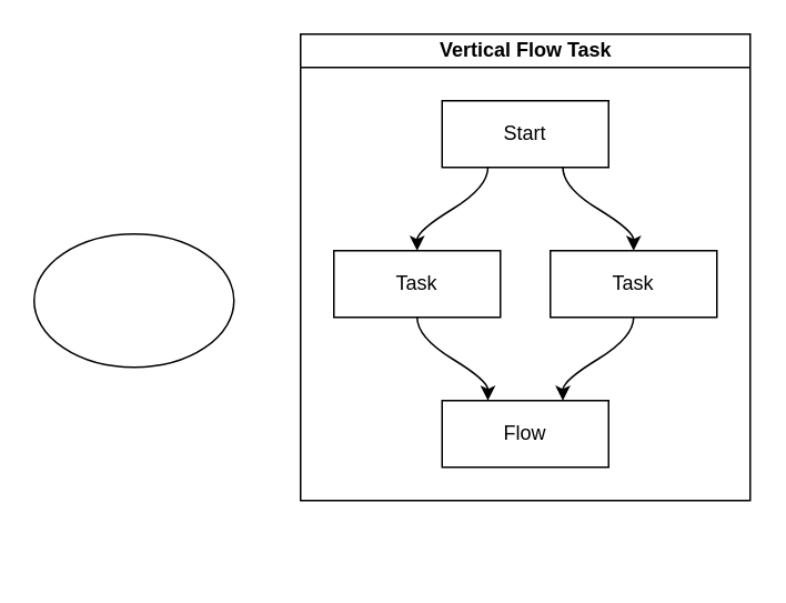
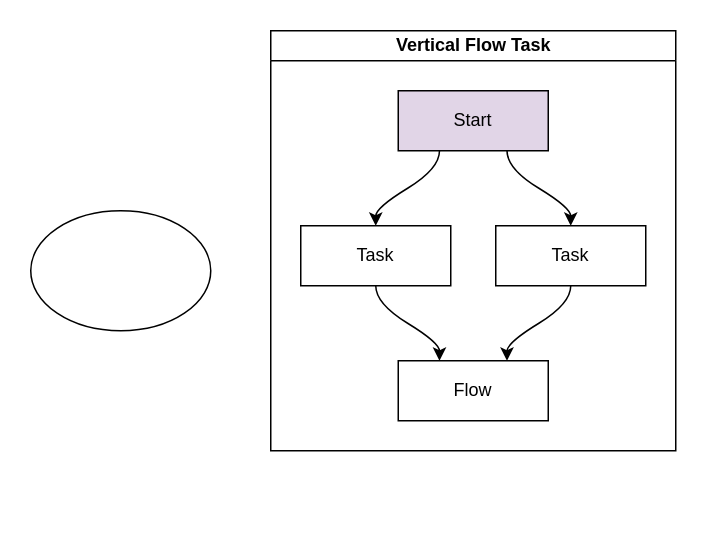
  <mxCell id="0" />
  <mxCell id="1" parent="0" />
  <mxCell id="2" value="" style="shape=curlyBracket;whiteSpace=wrap;html=1;rounded=1;size=0;" vertex="1" parent="1"><mxGeometry x="220" y="120" height="220" as="geometry" /></mxCell>
  <mxCell id="3" value="" style="ellipse;whiteSpace=wrap;html=1;" vertex="1" parent="1"><mxGeometry x="20" y="140" width="120" height="80" as="geometry" /></mxCell>
  <mxCell id="4" value="Vertical Flow Task" style="swimlane;html=1;startSize=20;horizontal=1;childLayout=flowLayout;flowOrientation=north;resizable=0;interRankCellSpacing=50;containerType=tree;" vertex="1" parent="1"><mxGeometry x="180" y="20" width="270" height="280" as="geometry" /></mxCell>
- <mxCell id="5" value="Start" style="whiteSpace=wrap;html=1;" vertex="1" parent="4"><mxGeometry x="85" y="40" width="100" height="40" as="geometry" /></mxCell>
+ <mxCell id="5" value="Start" style="whiteSpace=wrap;html=1;fillColor=#e1d5e7;" vertex="1" parent="4"><mxGeometry x="85" y="40" width="100" height="40" as="geometry" /></mxCell>
  <mxCell id="6" value="Task" style="whiteSpace=wrap;html=1;" vertex="1" parent="4"><mxGeometry x="20" y="130" width="100" height="40" as="geometry" /></mxCell>
  <mxCell id="7" value="" style="html=1;curved=1;noEdgeStyle=1;orthogonal=1;" edge="1" parent="4" source="5" target="6"><mxGeometry relative="1" as="geometry"><Array as="points"><mxPoint x="112.5" y="92" /><mxPoint x="70" y="118" /></Array></mxGeometry></mxCell>
  <mxCell id="8" value="Task" style="whiteSpace=wrap;html=1;" vertex="1" parent="4"><mxGeometry x="150" y="130" width="100" height="40" as="geometry" /></mxCell>
  <mxCell id="9" value="" style="html=1;curved=1;noEdgeStyle=1;orthogonal=1;" edge="1" parent="4" source="5" target="8"><mxGeometry relative="1" as="geometry"><Array as="points"><mxPoint x="157.5" y="92" /><mxPoint x="200" y="118" /></Array></mxGeometry></mxCell>
  <mxCell id="10" value="Flow" style="whiteSpace=wrap;html=1;" vertex="1" parent="4"><mxGeometry x="85" y="220" width="100" height="40" as="geometry" /></mxCell>
  <mxCell id="11" value="" style="html=1;curved=1;noEdgeStyle=1;orthogonal=1;" edge="1" parent="4" source="6" target="10"><mxGeometry relative="1" as="geometry"><Array as="points"><mxPoint x="70" y="182" /><mxPoint x="112.5" y="208" /></Array></mxGeometry></mxCell>
  <mxCell id="12" value="" style="html=1;curved=1;noEdgeStyle=1;orthogonal=1;" edge="1" parent="4" source="8" target="10"><mxGeometry relative="1" as="geometry"><Array as="points"><mxPoint x="200" y="182" /><mxPoint x="157.5" y="208" /></Array></mxGeometry></mxCell>
